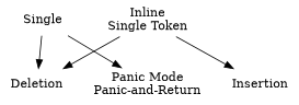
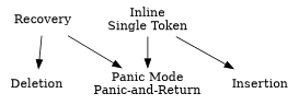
  digraph {
    node [shape=plaintext]
-   n1 [label=Single]
+   n1 [label=Recovery]
    n2 [label="Panic Mode\nPanic-and-Return"]
    n3 [label=Deletion]
    n4 [label="Inline\nSingle Token"]
    n5 [label=Insertion]
    n1 -> n2
    n1 -> n3
-   n4 -> n3
+   n4 -> n2
    n4 -> n5
  }
